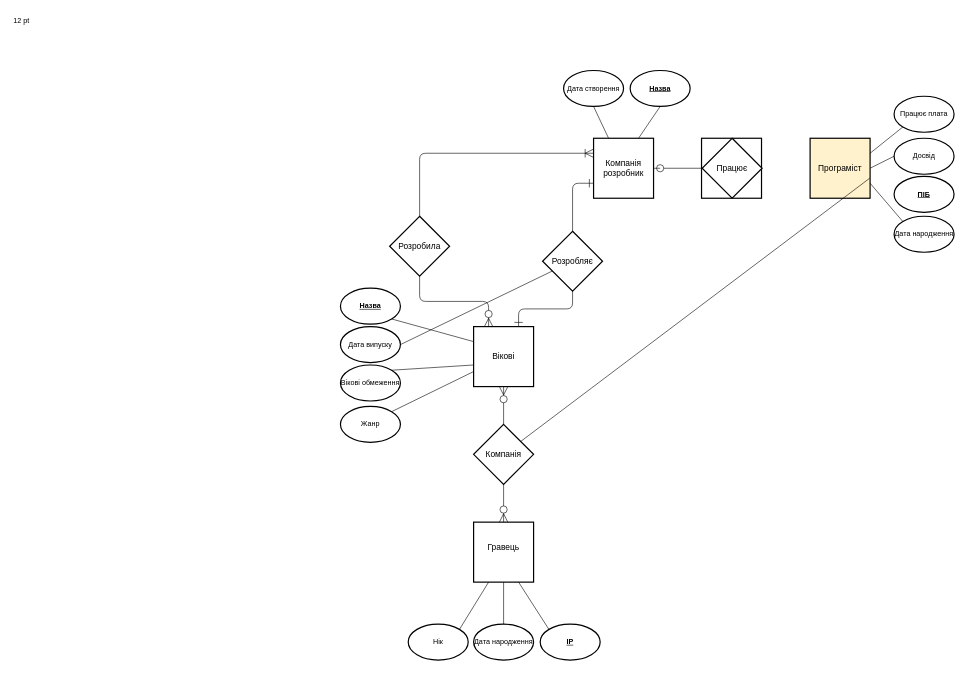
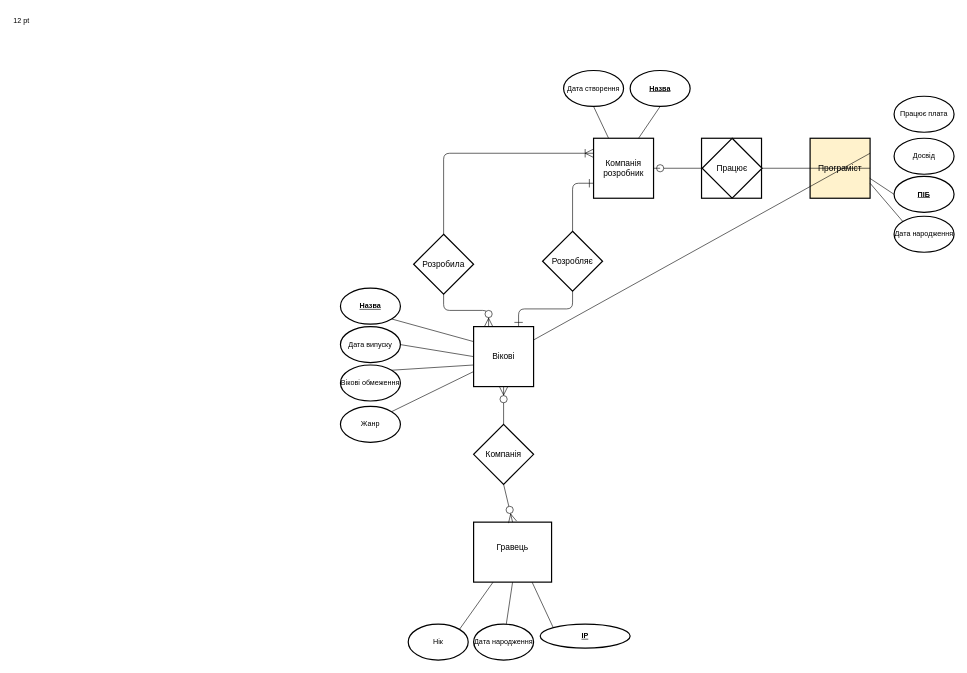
  <mxCell id="0" />
  <mxCell id="1" parent="0" />
  <mxCell id="2" value="Компанія розробник" style="strokeWidth=2;whiteSpace=wrap;html=1;align=center;fontSize=14;" parent="1" vertex="1"><mxGeometry x="989" y="230" width="100" height="100" as="geometry" /></mxCell>
  <mxCell id="3" value="Компанія розробник" style="strokeWidth=2;whiteSpace=wrap;html=1;align=center;fontSize=14;" vertex="1" parent="1"><mxGeometry x="1169" y="230" width="100" height="100" as="geometry" /></mxCell>
  <mxCell id="4" value="Програміст" style="strokeWidth=2;whiteSpace=wrap;html=1;align=center;fontSize=14;fillColor=#fff2cc;" parent="1" vertex="1"><mxGeometry x="1350" y="230" width="100" height="100" as="geometry" /></mxCell>
  <mxCell id="5" value="Вікові" style="strokeWidth=2;whiteSpace=wrap;html=1;align=center;fontSize=14;" parent="1" vertex="1"><mxGeometry x="789" y="544" width="100" height="100" as="geometry" /></mxCell>
- <mxCell id="6" value="Розробила" style="shape=rhombus;strokeWidth=2;fontSize=17;perimeter=rhombusPerimeter;whiteSpace=wrap;html=1;align=center;fontSize=14;" parent="1" vertex="1"><mxGeometry x="649" y="360" width="100" height="100" as="geometry" /></mxCell>
+ <mxCell id="6" value="Розробила" style="shape=rhombus;strokeWidth=2;fontSize=17;perimeter=rhombusPerimeter;whiteSpace=wrap;html=1;align=center;fontSize=14;" parent="1" vertex="1"><mxGeometry x="689" y="390" width="100" height="100" as="geometry" /></mxCell>
  <mxCell id="7" value="Розробляє" style="shape=rhombus;strokeWidth=2;fontSize=17;perimeter=rhombusPerimeter;whiteSpace=wrap;html=1;align=center;fontSize=14;" parent="1" vertex="1"><mxGeometry x="904" y="385" width="100" height="100" as="geometry" /></mxCell>
  <mxCell id="8" value="Працює" style="shape=rhombus;strokeWidth=2;fontSize=17;perimeter=rhombusPerimeter;whiteSpace=wrap;html=1;align=center;fontSize=14;" parent="1" vertex="1"><mxGeometry x="1170" y="230" width="100" height="100" as="geometry" /></mxCell>
  <mxCell id="9" value="Компанія" style="shape=rhombus;strokeWidth=2;fontSize=17;perimeter=rhombusPerimeter;whiteSpace=wrap;html=1;align=center;fontSize=14;" parent="1" vertex="1"><mxGeometry x="789" y="707" width="100" height="100" as="geometry" /></mxCell>
- <mxCell id="10" value="&lt;div&gt;Гравець&lt;/div&gt;&lt;div&gt;&lt;br&gt;&lt;/div&gt;" style="strokeWidth=2;whiteSpace=wrap;html=1;align=center;fontSize=14;" parent="1" vertex="1"><mxGeometry x="789" y="870" width="100" height="100" as="geometry" /></mxCell>
+ <mxCell id="10" value="&lt;div&gt;Гравець&lt;/div&gt;&lt;div&gt;&lt;br&gt;&lt;/div&gt;" style="strokeWidth=2;whiteSpace=wrap;html=1;align=center;fontSize=14;" parent="1" vertex="1"><mxGeometry x="789" y="870" width="130" height="100" as="geometry" /></mxCell>
  <mxCell id="11" value="Нік" style="strokeWidth=2;html=1;shape=mxgraph.flowchart.start_1;whiteSpace=wrap;" parent="1" vertex="1"><mxGeometry x="680" y="1040" width="100" height="60" as="geometry" /></mxCell>
  <mxCell id="12" value="Дата народження" style="strokeWidth=2;html=1;shape=mxgraph.flowchart.start_1;whiteSpace=wrap;" parent="1" vertex="1"><mxGeometry x="789" y="1040" width="100" height="60" as="geometry" /></mxCell>
- <mxCell id="13" value="&lt;u&gt;&lt;b&gt;IP&lt;/b&gt;&lt;/u&gt;" style="strokeWidth=2;html=1;shape=mxgraph.flowchart.start_1;whiteSpace=wrap;" parent="1" vertex="1"><mxGeometry x="900" y="1040" width="100" height="60" as="geometry" /></mxCell>
+ <mxCell id="13" value="&lt;u&gt;&lt;b&gt;IP&lt;/b&gt;&lt;/u&gt;" style="strokeWidth=2;html=1;shape=mxgraph.flowchart.start_1;whiteSpace=wrap;" parent="1" vertex="1"><mxGeometry x="900" y="1040" width="150" height="40" as="geometry" /></mxCell>
  <mxCell id="14" value="&lt;u&gt;&lt;b&gt;ПІБ&lt;/b&gt;&lt;/u&gt;" style="strokeWidth=2;html=1;shape=mxgraph.flowchart.start_1;whiteSpace=wrap;" parent="1" vertex="1"><mxGeometry x="1490" y="293.5" width="100" height="60" as="geometry" /></mxCell>
  <mxCell id="15" value="Досвід" style="strokeWidth=2;html=1;shape=mxgraph.flowchart.start_1;whiteSpace=wrap;" parent="1" vertex="1"><mxGeometry x="1490" y="230" width="100" height="60" as="geometry" /></mxCell>
  <mxCell id="16" value="&lt;u&gt;&lt;b&gt;Назва&lt;/b&gt;&lt;/u&gt;" style="strokeWidth=2;html=1;shape=mxgraph.flowchart.start_1;whiteSpace=wrap;" parent="1" vertex="1"><mxGeometry x="567" y="480" width="100" height="60" as="geometry" /></mxCell>
  <mxCell id="17" value="Дата випуску" style="strokeWidth=2;html=1;shape=mxgraph.flowchart.start_1;whiteSpace=wrap;" parent="1" vertex="1"><mxGeometry x="567" y="544" width="100" height="60" as="geometry" /></mxCell>
  <mxCell id="18" value="Вікові обмеження" style="strokeWidth=2;html=1;shape=mxgraph.flowchart.start_1;whiteSpace=wrap;" parent="1" vertex="1"><mxGeometry x="567" y="608" width="100" height="60" as="geometry" /></mxCell>
  <mxCell id="19" value="" style="endArrow=none;html=1;exitX=0.855;exitY=0.855;exitDx=0;exitDy=0;exitPerimeter=0;entryX=0;entryY=0.25;entryDx=0;entryDy=0;" parent="1" source="16" target="5" edge="1"><mxGeometry width="50" height="50" relative="1" as="geometry"><mxPoint x="690" y="590" as="sourcePoint" /><mxPoint x="740" y="540" as="targetPoint" /></mxGeometry></mxCell>
- <mxCell id="20" value="" style="endArrow=none;html=1;exitX=1;exitY=0.5;exitDx=0;exitDy=0;exitPerimeter=0;" parent="1" source="17" target="7" edge="1"><mxGeometry width="50" height="50" relative="1" as="geometry"><mxPoint x="740" y="670" as="sourcePoint" /><mxPoint x="790" y="620" as="targetPoint" /></mxGeometry></mxCell>
+ <mxCell id="20" value="" style="endArrow=none;html=1;exitX=1;exitY=0.5;exitDx=0;exitDy=0;exitPerimeter=0;entryX=0;entryY=0.5;entryDx=0;entryDy=0;" parent="1" source="17" target="5" edge="1"><mxGeometry width="50" height="50" relative="1" as="geometry"><mxPoint x="740" y="670" as="sourcePoint" /><mxPoint x="790" y="620" as="targetPoint" /></mxGeometry></mxCell>
  <mxCell id="21" value="" style="endArrow=none;html=1;exitX=0.855;exitY=0.145;exitDx=0;exitDy=0;exitPerimeter=0;entryX=0;entryY=0.64;entryDx=0;entryDy=0;entryPerimeter=0;" parent="1" source="18" target="5" edge="1"><mxGeometry width="50" height="50" relative="1" as="geometry"><mxPoint x="690" y="720" as="sourcePoint" /><mxPoint x="790" y="600" as="targetPoint" /></mxGeometry></mxCell>
  <mxCell id="22" value="" style="endArrow=none;html=1;exitX=0.855;exitY=0.145;exitDx=0;exitDy=0;exitPerimeter=0;entryX=0.25;entryY=1;entryDx=0;entryDy=0;" parent="1" source="11" target="10" edge="1"><mxGeometry width="50" height="50" relative="1" as="geometry"><mxPoint x="710" y="1010" as="sourcePoint" /><mxPoint x="820" y="971" as="targetPoint" /></mxGeometry></mxCell>
  <mxCell id="23" value="" style="endArrow=none;html=1;entryX=0.5;entryY=1;entryDx=0;entryDy=0;" parent="1" source="12" target="10" edge="1"><mxGeometry width="50" height="50" relative="1" as="geometry"><mxPoint x="810" y="1040" as="sourcePoint" /><mxPoint x="860" y="990" as="targetPoint" /></mxGeometry></mxCell>
  <mxCell id="24" value="" style="endArrow=none;html=1;entryX=0.75;entryY=1;entryDx=0;entryDy=0;exitX=0.145;exitY=0.145;exitDx=0;exitDy=0;exitPerimeter=0;" parent="1" source="13" target="10" edge="1"><mxGeometry width="50" height="50" relative="1" as="geometry"><mxPoint x="900" y="1020" as="sourcePoint" /><mxPoint x="950" y="970" as="targetPoint" /></mxGeometry></mxCell>
  <mxCell id="25" value="Працює плата" style="strokeWidth=2;html=1;shape=mxgraph.flowchart.start_1;whiteSpace=wrap;" parent="1" vertex="1"><mxGeometry x="1490" y="160" width="100" height="60" as="geometry" /></mxCell>
- <mxCell id="26" value="" style="endArrow=none;html=1;exitX=1;exitY=0.25;exitDx=0;exitDy=0;entryX=0.145;entryY=0.855;entryDx=0;entryDy=0;entryPerimeter=0;" parent="1" source="4" target="25" edge="1"><mxGeometry width="50" height="50" relative="1" as="geometry"><mxPoint x="1420" y="250" as="sourcePoint" /><mxPoint x="1470" y="200" as="targetPoint" /></mxGeometry></mxCell>
- <mxCell id="27" value="" style="endArrow=none;html=1;exitX=1;exitY=0.5;exitDx=0;exitDy=0;entryX=0;entryY=0.5;entryDx=0;entryDy=0;entryPerimeter=0;" parent="1" source="4" target="15" edge="1"><mxGeometry width="50" height="50" relative="1" as="geometry"><mxPoint x="1590" y="390" as="sourcePoint" /><mxPoint x="1640" y="340" as="targetPoint" /></mxGeometry></mxCell>
- <mxCell id="28" value="" style="endArrow=none;html=1;exitX=0.994;exitY=0.666;exitDx=0;exitDy=0;exitPerimeter=0;" parent="1" source="4" target="9" edge="1"><mxGeometry width="50" height="50" relative="1" as="geometry"><mxPoint x="1420" y="400" as="sourcePoint" /><mxPoint x="1470" y="350" as="targetPoint" /></mxGeometry></mxCell>
+ <mxCell id="26" value="" style="endArrow=none;html=1;exitX=1;exitY=0.25;exitDx=0;exitDy=0;" parent="1" source="4" target="5" edge="1"><mxGeometry width="50" height="50" relative="1" as="geometry"><mxPoint x="1420" y="250" as="sourcePoint" /><mxPoint x="1470" y="200" as="targetPoint" /></mxGeometry></mxCell>
+ <mxCell id="27" value="" style="endArrow=none;html=1;exitX=1;exitY=0.5;exitDx=0;exitDy=0;" parent="1" source="4" target="8" edge="1"><mxGeometry width="50" height="50" relative="1" as="geometry"><mxPoint x="1590" y="390" as="sourcePoint" /><mxPoint x="1640" y="340" as="targetPoint" /></mxGeometry></mxCell>
+ <mxCell id="28" value="" style="endArrow=none;html=1;entryX=0;entryY=0.5;entryDx=0;entryDy=0;entryPerimeter=0;exitX=0.994;exitY=0.666;exitDx=0;exitDy=0;exitPerimeter=0;" parent="1" source="4" target="14" edge="1"><mxGeometry width="50" height="50" relative="1" as="geometry"><mxPoint x="1420" y="400" as="sourcePoint" /><mxPoint x="1470" y="350" as="targetPoint" /></mxGeometry></mxCell>
  <mxCell id="29" value="Дата створення" style="strokeWidth=2;html=1;shape=mxgraph.flowchart.start_1;whiteSpace=wrap;" parent="1" vertex="1"><mxGeometry x="939" y="117" width="100" height="60" as="geometry" /></mxCell>
  <mxCell id="30" value="Жанр" style="strokeWidth=2;html=1;shape=mxgraph.flowchart.start_1;whiteSpace=wrap;" parent="1" vertex="1"><mxGeometry x="567" y="677" width="100" height="60" as="geometry" /></mxCell>
  <mxCell id="31" value="" style="endArrow=none;html=1;entryX=0;entryY=0.75;entryDx=0;entryDy=0;exitX=0.855;exitY=0.145;exitDx=0;exitDy=0;exitPerimeter=0;" parent="1" source="30" target="5" edge="1"><mxGeometry width="50" height="50" relative="1" as="geometry"><mxPoint x="680" y="730" as="sourcePoint" /><mxPoint x="730" y="680" as="targetPoint" /></mxGeometry></mxCell>
  <mxCell id="32" value="" style="fontSize=12;html=1;endArrow=oval;endFill=0;strokeWidth=1;exitX=0;exitY=0.5;exitDx=0;exitDy=0;endSize=12;startSize=12;" parent="1" source="8" edge="1"><mxGeometry width="100" height="100" relative="1" as="geometry"><mxPoint x="600" y="380" as="sourcePoint" /><mxPoint x="1100" y="280" as="targetPoint" /></mxGeometry></mxCell>
  <mxCell id="33" value="" style="fontSize=12;html=1;endArrow=ERone;endFill=1;strokeWidth=1;entryX=0.75;entryY=0;entryDx=0;entryDy=0;exitX=0.5;exitY=1;exitDx=0;exitDy=0;edgeStyle=orthogonalEdgeStyle;endSize=12;" parent="1" source="7" target="5" edge="1"><mxGeometry width="100" height="100" relative="1" as="geometry"><mxPoint x="990" y="640" as="sourcePoint" /><mxPoint x="1090" y="540" as="targetPoint" /></mxGeometry></mxCell>
  <mxCell id="34" value="" style="fontSize=12;html=1;endArrow=ERzeroToMany;strokeWidth=1;entryX=0.25;entryY=0;entryDx=0;entryDy=0;exitX=0.5;exitY=1;exitDx=0;exitDy=0;edgeStyle=orthogonalEdgeStyle;endSize=12;endFill=1;" parent="1" source="6" target="5" edge="1"><mxGeometry width="100" height="100" relative="1" as="geometry"><mxPoint x="630" y="370" as="sourcePoint" /><mxPoint x="730" y="270" as="targetPoint" /></mxGeometry></mxCell>
  <mxCell id="35" value="" style="fontSize=12;html=1;endArrow=ERoneToMany;endFill=0;strokeWidth=1;entryX=0;entryY=0.25;entryDx=0;entryDy=0;exitX=0.5;exitY=0;exitDx=0;exitDy=0;edgeStyle=orthogonalEdgeStyle;endSize=12;" parent="1" source="6" target="2" edge="1"><mxGeometry width="100" height="100" relative="1" as="geometry"><mxPoint x="560" y="450" as="sourcePoint" /><mxPoint x="660" y="350" as="targetPoint" /></mxGeometry></mxCell>
  <mxCell id="36" value="" style="fontSize=12;html=1;endArrow=ERone;strokeWidth=1;entryX=0;entryY=0.75;entryDx=0;entryDy=0;exitX=0.5;exitY=0;exitDx=0;exitDy=0;edgeStyle=orthogonalEdgeStyle;endSize=12;endFill=0;" parent="1" source="7" target="2" edge="1"><mxGeometry width="100" height="100" relative="1" as="geometry"><mxPoint x="820" y="430" as="sourcePoint" /><mxPoint x="920" y="330" as="targetPoint" /></mxGeometry></mxCell>
  <mxCell id="37" value="" style="fontSize=12;html=1;endArrow=ERzeroToMany;endFill=1;strokeWidth=1;entryX=0.5;entryY=1;entryDx=0;entryDy=0;exitX=0.5;exitY=0;exitDx=0;exitDy=0;endSize=12;" parent="1" source="9" target="5" edge="1"><mxGeometry width="100" height="100" relative="1" as="geometry"><mxPoint x="670" y="850" as="sourcePoint" /><mxPoint x="770" y="750" as="targetPoint" /></mxGeometry></mxCell>
  <mxCell id="38" value="" style="fontSize=12;html=1;endArrow=ERzeroToMany;endFill=1;strokeWidth=1;entryX=0.5;entryY=0;entryDx=0;entryDy=0;exitX=0.5;exitY=1;exitDx=0;exitDy=0;endSize=12;" parent="1" source="9" target="10" edge="1"><mxGeometry width="100" height="100" relative="1" as="geometry"><mxPoint x="610" y="920" as="sourcePoint" /><mxPoint x="710" y="820" as="targetPoint" /></mxGeometry></mxCell>
  <mxCell id="39" value="" style="endArrow=none;html=1;strokeWidth=1;entryX=0.5;entryY=1;entryDx=0;entryDy=0;entryPerimeter=0;exitX=0.25;exitY=0;exitDx=0;exitDy=0;" parent="1" source="2" target="29" edge="1"><mxGeometry width="50" height="50" relative="1" as="geometry"><mxPoint x="960" y="290" as="sourcePoint" /><mxPoint x="1010" y="240" as="targetPoint" /></mxGeometry></mxCell>
  <mxCell id="40" value="&lt;u&gt;&lt;b&gt;Назва&lt;/b&gt;&lt;/u&gt;" style="strokeWidth=2;html=1;shape=mxgraph.flowchart.start_1;whiteSpace=wrap;" parent="1" vertex="1"><mxGeometry x="1050" y="117" width="100" height="60" as="geometry" /></mxCell>
  <mxCell id="41" value="" style="endArrow=none;html=1;strokeWidth=1;entryX=0.5;entryY=1;entryDx=0;entryDy=0;entryPerimeter=0;exitX=0.75;exitY=0;exitDx=0;exitDy=0;" parent="1" source="2" target="40" edge="1"><mxGeometry width="50" height="50" relative="1" as="geometry"><mxPoint x="1080" y="220" as="sourcePoint" /><mxPoint x="1130" y="170" as="targetPoint" /></mxGeometry></mxCell>
  <mxCell id="42" value="12 pt" style="text;html=1;" parent="1" vertex="1"><mxGeometry x="20" y="20" width="50" height="30" as="geometry" /></mxCell>
  <mxCell id="43" value="&lt;div&gt;Дата народження&lt;/div&gt;" style="strokeWidth=2;html=1;shape=mxgraph.flowchart.start_1;whiteSpace=wrap;" parent="1" vertex="1"><mxGeometry x="1490" y="360" width="100" height="60" as="geometry" /></mxCell>
  <mxCell id="44" value="" style="endArrow=none;html=1;strokeWidth=1;entryX=1;entryY=0.75;entryDx=0;entryDy=0;exitX=0.145;exitY=0.145;exitDx=0;exitDy=0;exitPerimeter=0;" parent="1" source="43" target="4" edge="1"><mxGeometry width="50" height="50" relative="1" as="geometry"><mxPoint x="1380" y="450" as="sourcePoint" /><mxPoint x="1430" y="400" as="targetPoint" /></mxGeometry></mxCell>
  <mxCell id="45" value="" style="endArrow=none;html=1;exitX=1;exitY=0.5;exitDx=0;exitDy=0;" edge="1" parent="1" source="2"><mxGeometry width="50" height="50" relative="1" as="geometry"><mxPoint x="1089" y="520" as="sourcePoint" /><mxPoint x="1100" y="280" as="targetPoint" /></mxGeometry></mxCell>
